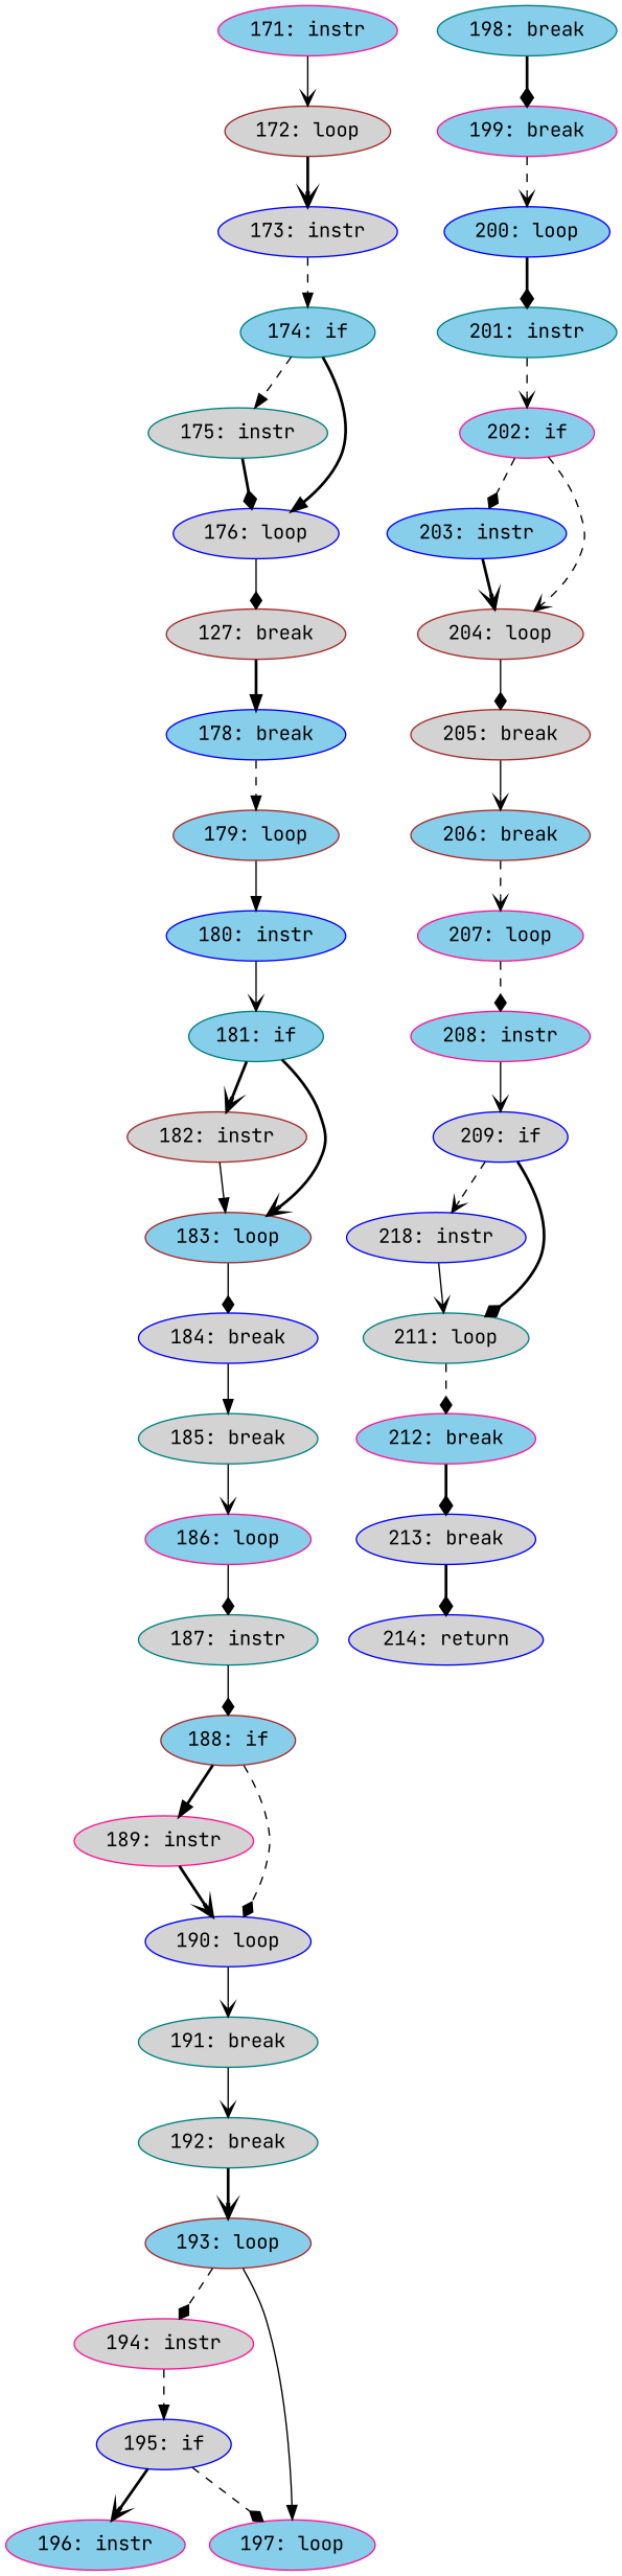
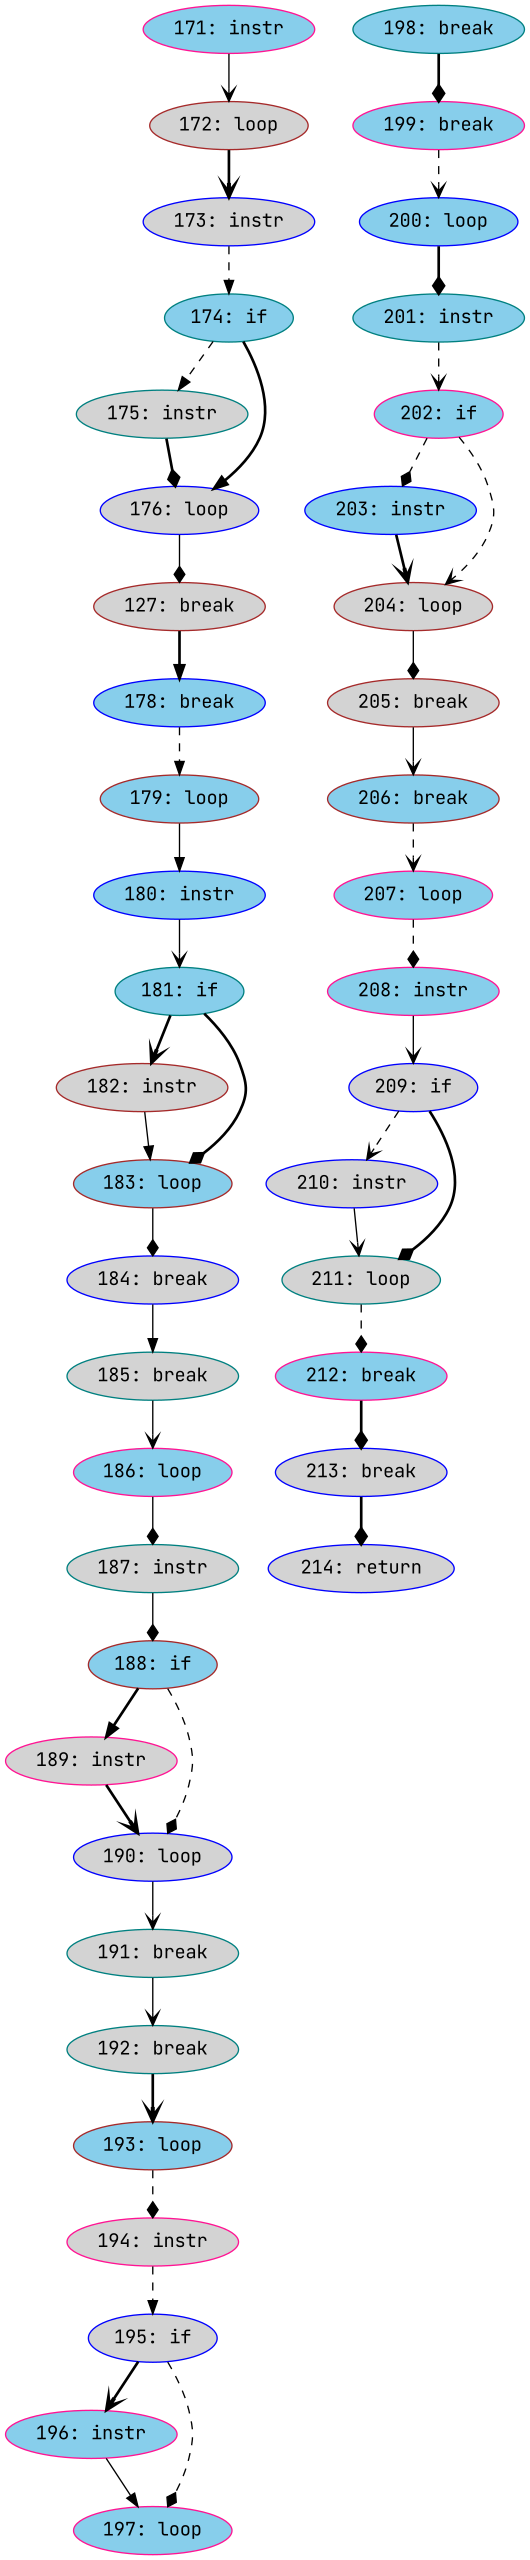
  digraph {
    fontname="JetBrains Mono"
    node [color=blue fillcolor=skyblue fontname="JetBrains Mono" style=filled]
    edge [arrowhead=vee fontname="JetBrains Mono" style=solid]
    n1 [color=deeppink label="171: instr"]
    n2 [color=brown fillcolor=lightgrey label="172: loop"]
    n3 [fillcolor=lightgrey label="173: instr"]
    n4 [color=teal label="174: if"]
    n5 [color=teal fillcolor=lightgrey label="175: instr"]
    n6 [fillcolor=lightgrey label="176: loop"]
    n7 [color=brown fillcolor=lightgrey label="127: break"]
    n8 [label="178: break"]
    n9 [color=brown label="179: loop"]
    n10 [label="180: instr"]
    n11 [color=teal label="181: if"]
    n12 [color=brown fillcolor=lightgrey label="182: instr"]
    n13 [color=brown label="183: loop"]
    n14 [fillcolor=lightgrey label="184: break"]
    n15 [color=teal fillcolor=lightgrey label="185: break"]
    n16 [color=deeppink label="186: loop"]
    n17 [color=teal fillcolor=lightgrey label="187: instr"]
    n18 [color=brown label="188: if"]
    n19 [color=deeppink fillcolor=lightgrey label="189: instr"]
    n20 [fillcolor=lightgrey label="190: loop"]
    n21 [color=teal fillcolor=lightgrey label="191: break"]
    n22 [color=teal fillcolor=lightgrey label="192: break"]
    n23 [color=brown label="193: loop"]
    n24 [color=deeppink fillcolor=lightgrey label="194: instr"]
    n25 [fillcolor=lightgrey label="195: if"]
    n26 [color=deeppink label="196: instr"]
    n27 [color=deeppink label="197: loop"]
    n28 [color=teal label="198: break"]
    n29 [color=deeppink label="199: break"]
    n30 [label="200: loop"]
    n31 [color=teal label="201: instr"]
    n32 [color=deeppink label="202: if"]
    n33 [label="203: instr"]
    n34 [color=brown fillcolor=lightgrey label="204: loop"]
    n35 [color=brown fillcolor=lightgrey label="205: break"]
    n36 [color=brown label="206: break"]
    n37 [color=deeppink label="207: loop"]
    n38 [color=deeppink label="208: instr"]
    n39 [fillcolor=lightgrey label="209: if"]
-   n40 [fillcolor=lightgrey label="218: instr"]
+   n40 [fillcolor=lightgrey label="210: instr"]
    n41 [color=teal fillcolor=lightgrey label="211: loop"]
    n42 [color=deeppink label="212: break"]
    n43 [fillcolor=lightgrey label="213: break"]
    n44 [fillcolor=lightgrey label="214: return"]
    n1 -> n2
    n2 -> n3 [style=bold]
    n3 -> n4 [arrowhead=normal style=dashed]
    n4 -> n5 [arrowhead=normal style=dashed]
    n4 -> n6 [arrowhead=normal style=bold]
    n5 -> n6 [arrowhead=diamond style=bold]
    n6 -> n7 [arrowhead=diamond]
    n7 -> n8 [arrowhead=normal style=bold]
    n8 -> n9 [arrowhead=normal style=dashed]
    n9 -> n10 [arrowhead=normal]
    n10 -> n11
    n11 -> n12 [style=bold]
-   n11 -> n13 [style=bold]
+   n11 -> n13 [arrowhead=diamond style=bold]
    n12 -> n13 [arrowhead=normal]
    n13 -> n14 [arrowhead=diamond]
    n14 -> n15 [arrowhead=normal]
    n15 -> n16
    n16 -> n17 [arrowhead=diamond]
    n17 -> n18 [arrowhead=diamond]
    n18 -> n19 [arrowhead=normal style=bold]
    n18 -> n20 [arrowhead=diamond style=dashed]
    n19 -> n20 [style=bold]
    n20 -> n21
    n21 -> n22
    n22 -> n23 [style=bold]
    n23 -> n24 [arrowhead=diamond style=dashed]
    n24 -> n25 [arrowhead=normal style=dashed]
    n25 -> n26 [style=bold]
    n25 -> n27 [arrowhead=diamond style=dashed]
-   n23 -> n27 [arrowhead=normal]
+   n26 -> n27 [arrowhead=normal]
    n28 -> n29 [arrowhead=diamond style=bold]
    n29 -> n30 [style=dashed]
    n30 -> n31 [arrowhead=diamond style=bold]
    n31 -> n32 [style=dashed]
    n32 -> n33 [arrowhead=diamond style=dashed]
    n32 -> n34 [style=dashed]
    n33 -> n34 [style=bold]
    n34 -> n35 [arrowhead=diamond]
    n35 -> n36
    n36 -> n37 [style=dashed]
    n37 -> n38 [arrowhead=diamond style=dashed]
    n38 -> n39
    n39 -> n40 [style=dashed]
    n39 -> n41 [arrowhead=diamond style=bold]
    n40 -> n41
    n41 -> n42 [arrowhead=diamond style=dashed]
    n42 -> n43 [arrowhead=diamond style=bold]
    n43 -> n44 [arrowhead=diamond style=bold]
  }
